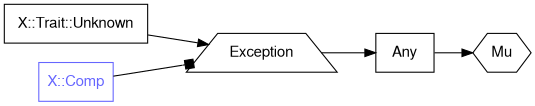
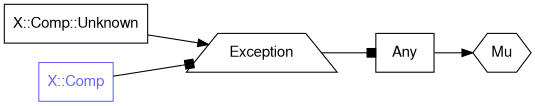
  digraph {
    bgcolor="#FFFFFF"
    rankdir=LR
    splines=polyline
    node [color="#000000" fontcolor="#000000" fontname=FreeSans shape=box]
    edge [arrowhead=box color="#000000"]
    Exception [shape=trapezium]
-   "X::Trait::Unknown"
+   "X::Trait::Unknown" [label="X::Comp::Unknown"]
    Any
    Mu [shape=hexagon]
    "X::Comp" [color="#6666FF" fontcolor="#6666FF"]
-   Exception -> Any [arrowhead=normal]
+   Exception -> Any
    "X::Trait::Unknown" -> Exception [arrowhead=normal]
    Any -> Mu [arrowhead=normal]
    "X::Comp" -> Exception
  }
